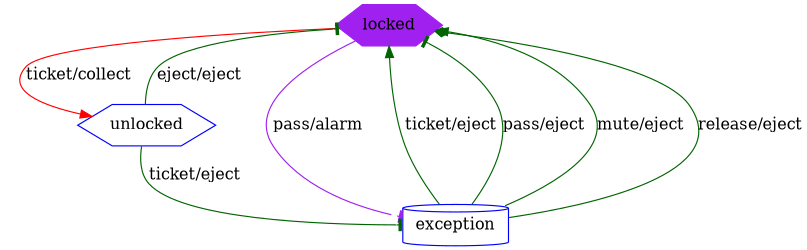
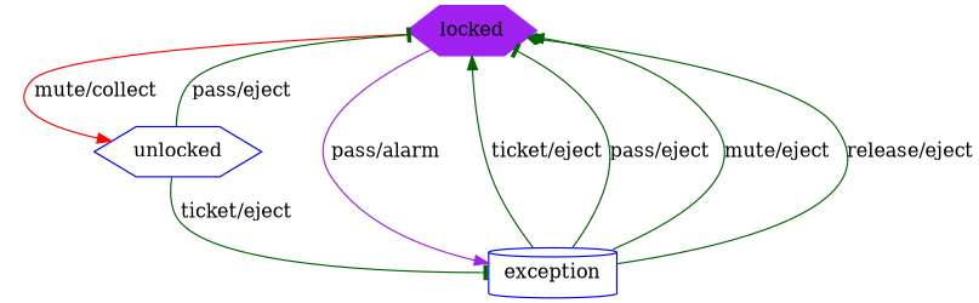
  digraph {
    node [color=blue shape=hexagon]
    edge [arrowhead=normal color=darkgreen]
    n1 [color=purple height=0.5 label=locked style=filled width=0.97357]
    n2 [height=0.5 label=unlocked width=1.2249]
    n3 [height=0.5 label=exception shape=cylinder width=1.2798]
-   n1 -> n2 [color=red label="ticket/collect"]
-   n1 -> n3 [arrowhead=tee color=purple label="pass/alarm"]
-   n2 -> n1 [arrowhead=tee label="eject/eject"]
+   n1 -> n2 [color=red label="mute/collect"]
+   n1 -> n3 [color=purple label="pass/alarm"]
+   n2 -> n1 [arrowhead=tee label="pass/eject"]
    n2 -> n3 [arrowhead=tee label="ticket/eject"]
    n3 -> n1 [label="ticket/eject"]
    n3 -> n1 [arrowhead=tee label="pass/eject"]
    n3 -> n1 [label="mute/eject"]
    n3 -> n1 [arrowhead=diamond label="release/eject"]
  }
